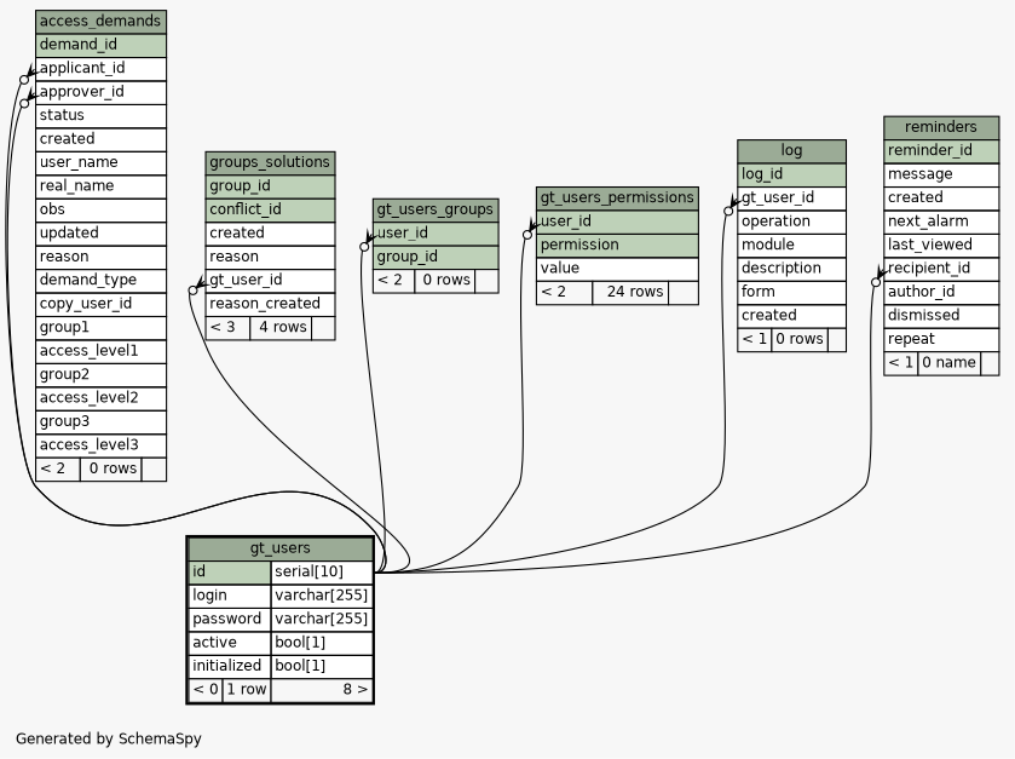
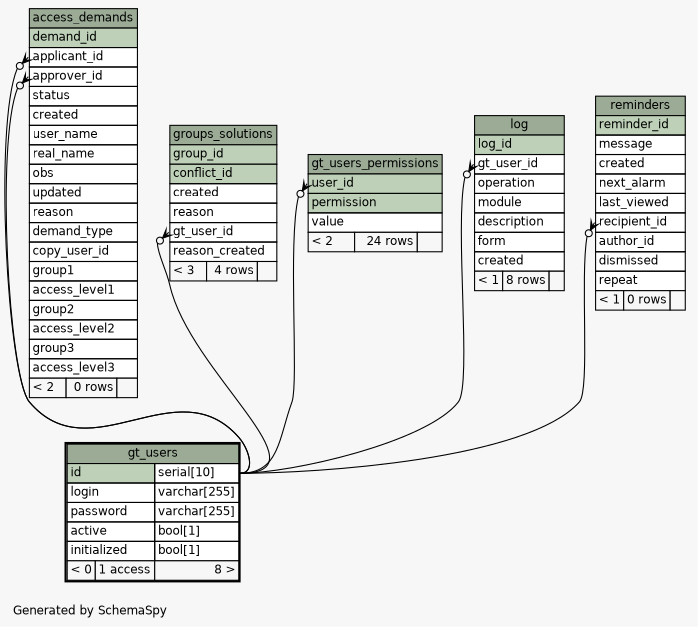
  digraph {
    bgcolor="#f7f7f7"
    fontname=Helvetica
    fontsize=11
    label="\nGenerated by SchemaSpy"
    labeljust=l
    nodesep=0.18
    rankdir=TB
    ranksep=0.46
    node [fontname=Helvetica fontsize=11 shape=plaintext]
    edge [arrowhead=none arrowsize=0.8 arrowtail=crowodot dir=back headport="id.type:e" tailport="gt_user_id:w"]
    n1 [label=<     <TABLE BORDER="0" CELLBORDER="1" CELLSPACING="0" BGCOLOR="#ffffff">       <TR><TD COLSPAN="3" BGCOLOR="#9bab96" ALIGN="CENTER">access_demands</TD></TR>       <TR><TD PORT="demand_id" COLSPAN="3" BGCOLOR="#bed1b8" ALIGN="LEFT">demand_id</TD></TR>       <TR><TD PORT="applicant_id" COLSPAN="3" ALIGN="LEFT">applicant_id</TD></TR>       <TR><TD PORT="approver_id" COLSPAN="3" ALIGN="LEFT">approver_id</TD></TR>       <TR><TD PORT="status" COLSPAN="3" ALIGN="LEFT">status</TD></TR>       <TR><TD PORT="created" COLSPAN="3" ALIGN="LEFT">created</TD></TR>       <TR><TD PORT="user_name" COLSPAN="3" ALIGN="LEFT">user_name</TD></TR>       <TR><TD PORT="real_name" COLSPAN="3" ALIGN="LEFT">real_name</TD></TR>       <TR><TD PORT="obs" COLSPAN="3" ALIGN="LEFT">obs</TD></TR>       <TR><TD PORT="updated" COLSPAN="3" ALIGN="LEFT">updated</TD></TR>       <TR><TD PORT="reason" COLSPAN="3" ALIGN="LEFT">reason</TD></TR>       <TR><TD PORT="demand_type" COLSPAN="3" ALIGN="LEFT">demand_type</TD></TR>       <TR><TD PORT="copy_user_id" COLSPAN="3" ALIGN="LEFT">copy_user_id</TD></TR>       <TR><TD PORT="group1" COLSPAN="3" ALIGN="LEFT">group1</TD></TR>       <TR><TD PORT="access_level1" COLSPAN="3" ALIGN="LEFT">access_level1</TD></TR>       <TR><TD PORT="group2" COLSPAN="3" ALIGN="LEFT">group2</TD></TR>       <TR><TD PORT="access_level2" COLSPAN="3" ALIGN="LEFT">access_level2</TD></TR>       <TR><TD PORT="group3" COLSPAN="3" ALIGN="LEFT">group3</TD></TR>       <TR><TD PORT="access_level3" COLSPAN="3" ALIGN="LEFT">access_level3</TD></TR>       <TR><TD ALIGN="LEFT" BGCOLOR="#f7f7f7">&lt; 2</TD><TD ALIGN="RIGHT" BGCOLOR="#f7f7f7">0 rows</TD><TD ALIGN="RIGHT" BGCOLOR="#f7f7f7">  </TD></TR>     </TABLE>>]
-   n2 [label=<     <TABLE BORDER="2" CELLBORDER="1" CELLSPACING="0" BGCOLOR="#ffffff">       <TR><TD COLSPAN="3" BGCOLOR="#9bab96" ALIGN="CENTER">gt_users</TD></TR>       <TR><TD PORT="id" COLSPAN="2" BGCOLOR="#bed1b8" ALIGN="LEFT">id</TD><TD PORT="id.type" ALIGN="LEFT">serial[10]</TD></TR>       <TR><TD PORT="login" COLSPAN="2" ALIGN="LEFT">login</TD><TD PORT="login.type" ALIGN="LEFT">varchar[255]</TD></TR>       <TR><TD PORT="password" COLSPAN="2" ALIGN="LEFT">password</TD><TD PORT="password.type" ALIGN="LEFT">varchar[255]</TD></TR>       <TR><TD PORT="active" COLSPAN="2" ALIGN="LEFT">active</TD><TD PORT="active.type" ALIGN="LEFT">bool[1]</TD></TR>       <TR><TD PORT="initialized" COLSPAN="2" ALIGN="LEFT">initialized</TD><TD PORT="initialized.type" ALIGN="LEFT">bool[1]</TD></TR>       <TR><TD ALIGN="LEFT" BGCOLOR="#f7f7f7">&lt; 0</TD><TD ALIGN="RIGHT" BGCOLOR="#f7f7f7">1 row</TD><TD ALIGN="RIGHT" BGCOLOR="#f7f7f7">8 &gt;</TD></TR>     </TABLE>>]
+   n2 [label=<     <TABLE BORDER="2" CELLBORDER="1" CELLSPACING="0" BGCOLOR="#ffffff">       <TR><TD COLSPAN="3" BGCOLOR="#9bab96" ALIGN="CENTER">gt_users</TD></TR>       <TR><TD PORT="id" COLSPAN="2" BGCOLOR="#bed1b8" ALIGN="LEFT">id</TD><TD PORT="id.type" ALIGN="LEFT">serial[10]</TD></TR>       <TR><TD PORT="login" COLSPAN="2" ALIGN="LEFT">login</TD><TD PORT="login.type" ALIGN="LEFT">varchar[255]</TD></TR>       <TR><TD PORT="password" COLSPAN="2" ALIGN="LEFT">password</TD><TD PORT="password.type" ALIGN="LEFT">varchar[255]</TD></TR>       <TR><TD PORT="active" COLSPAN="2" ALIGN="LEFT">active</TD><TD PORT="active.type" ALIGN="LEFT">bool[1]</TD></TR>       <TR><TD PORT="initialized" COLSPAN="2" ALIGN="LEFT">initialized</TD><TD PORT="initialized.type" ALIGN="LEFT">bool[1]</TD></TR>       <TR><TD ALIGN="LEFT" BGCOLOR="#f7f7f7">&lt; 0</TD><TD ALIGN="RIGHT" BGCOLOR="#f7f7f7">1 access</TD><TD ALIGN="RIGHT" BGCOLOR="#f7f7f7">8 &gt;</TD></TR>     </TABLE>>]
    n3 [label=<     <TABLE BORDER="0" CELLBORDER="1" CELLSPACING="0" BGCOLOR="#ffffff">       <TR><TD COLSPAN="3" BGCOLOR="#9bab96" ALIGN="CENTER">groups_solutions</TD></TR>       <TR><TD PORT="group_id" COLSPAN="3" BGCOLOR="#bed1b8" ALIGN="LEFT">group_id</TD></TR>       <TR><TD PORT="conflict_id" COLSPAN="3" BGCOLOR="#bed1b8" ALIGN="LEFT">conflict_id</TD></TR>       <TR><TD PORT="created" COLSPAN="3" ALIGN="LEFT">created</TD></TR>       <TR><TD PORT="reason" COLSPAN="3" ALIGN="LEFT">reason</TD></TR>       <TR><TD PORT="gt_user_id" COLSPAN="3" ALIGN="LEFT">gt_user_id</TD></TR>       <TR><TD PORT="reason_created" COLSPAN="3" ALIGN="LEFT">reason_created</TD></TR>       <TR><TD ALIGN="LEFT" BGCOLOR="#f7f7f7">&lt; 3</TD><TD ALIGN="RIGHT" BGCOLOR="#f7f7f7">4 rows</TD><TD ALIGN="RIGHT" BGCOLOR="#f7f7f7">  </TD></TR>     </TABLE>>]
-   n4 [label=<     <TABLE BORDER="0" CELLBORDER="1" CELLSPACING="0" BGCOLOR="#ffffff">       <TR><TD COLSPAN="3" BGCOLOR="#9bab96" ALIGN="CENTER">gt_users_groups</TD></TR>       <TR><TD PORT="user_id" COLSPAN="3" BGCOLOR="#bed1b8" ALIGN="LEFT">user_id</TD></TR>       <TR><TD PORT="group_id" COLSPAN="3" BGCOLOR="#bed1b8" ALIGN="LEFT">group_id</TD></TR>       <TR><TD ALIGN="LEFT" BGCOLOR="#f7f7f7">&lt; 2</TD><TD ALIGN="RIGHT" BGCOLOR="#f7f7f7">0 rows</TD><TD ALIGN="RIGHT" BGCOLOR="#f7f7f7">  </TD></TR>     </TABLE>>]
    n5 [label=<     <TABLE BORDER="0" CELLBORDER="1" CELLSPACING="0" BGCOLOR="#ffffff">       <TR><TD COLSPAN="3" BGCOLOR="#9bab96" ALIGN="CENTER">gt_users_permissions</TD></TR>       <TR><TD PORT="user_id" COLSPAN="3" BGCOLOR="#bed1b8" ALIGN="LEFT">user_id</TD></TR>       <TR><TD PORT="permission" COLSPAN="3" BGCOLOR="#bed1b8" ALIGN="LEFT">permission</TD></TR>       <TR><TD PORT="value" COLSPAN="3" ALIGN="LEFT">value</TD></TR>       <TR><TD ALIGN="LEFT" BGCOLOR="#f7f7f7">&lt; 2</TD><TD ALIGN="RIGHT" BGCOLOR="#f7f7f7">24 rows</TD><TD ALIGN="RIGHT" BGCOLOR="#f7f7f7">  </TD></TR>     </TABLE>>]
-   n6 [label=<     <TABLE BORDER="0" CELLBORDER="1" CELLSPACING="0" BGCOLOR="#ffffff">       <TR><TD COLSPAN="3" BGCOLOR="#9bab96" ALIGN="CENTER">log</TD></TR>       <TR><TD PORT="log_id" COLSPAN="3" BGCOLOR="#bed1b8" ALIGN="LEFT">log_id</TD></TR>       <TR><TD PORT="gt_user_id" COLSPAN="3" ALIGN="LEFT">gt_user_id</TD></TR>       <TR><TD PORT="operation" COLSPAN="3" ALIGN="LEFT">operation</TD></TR>       <TR><TD PORT="module" COLSPAN="3" ALIGN="LEFT">module</TD></TR>       <TR><TD PORT="description" COLSPAN="3" ALIGN="LEFT">description</TD></TR>       <TR><TD PORT="form" COLSPAN="3" ALIGN="LEFT">form</TD></TR>       <TR><TD PORT="created" COLSPAN="3" ALIGN="LEFT">created</TD></TR>       <TR><TD ALIGN="LEFT" BGCOLOR="#f7f7f7">&lt; 1</TD><TD ALIGN="RIGHT" BGCOLOR="#f7f7f7">0 rows</TD><TD ALIGN="RIGHT" BGCOLOR="#f7f7f7">  </TD></TR>     </TABLE>>]
-   n7 [label=<     <TABLE BORDER="0" CELLBORDER="1" CELLSPACING="0" BGCOLOR="#ffffff">       <TR><TD COLSPAN="3" BGCOLOR="#9bab96" ALIGN="CENTER">reminders</TD></TR>       <TR><TD PORT="reminder_id" COLSPAN="3" BGCOLOR="#bed1b8" ALIGN="LEFT">reminder_id</TD></TR>       <TR><TD PORT="message" COLSPAN="3" ALIGN="LEFT">message</TD></TR>       <TR><TD PORT="created" COLSPAN="3" ALIGN="LEFT">created</TD></TR>       <TR><TD PORT="next_alarm" COLSPAN="3" ALIGN="LEFT">next_alarm</TD></TR>       <TR><TD PORT="last_viewed" COLSPAN="3" ALIGN="LEFT">last_viewed</TD></TR>       <TR><TD PORT="recipient_id" COLSPAN="3" ALIGN="LEFT">recipient_id</TD></TR>       <TR><TD PORT="author_id" COLSPAN="3" ALIGN="LEFT">author_id</TD></TR>       <TR><TD PORT="dismissed" COLSPAN="3" ALIGN="LEFT">dismissed</TD></TR>       <TR><TD PORT="repeat" COLSPAN="3" ALIGN="LEFT">repeat</TD></TR>       <TR><TD ALIGN="LEFT" BGCOLOR="#f7f7f7">&lt; 1</TD><TD ALIGN="RIGHT" BGCOLOR="#f7f7f7">0 name</TD><TD ALIGN="RIGHT" BGCOLOR="#f7f7f7">  </TD></TR>     </TABLE>>]
+   n6 [label=<     <TABLE BORDER="0" CELLBORDER="1" CELLSPACING="0" BGCOLOR="#ffffff">       <TR><TD COLSPAN="3" BGCOLOR="#9bab96" ALIGN="CENTER">log</TD></TR>       <TR><TD PORT="log_id" COLSPAN="3" BGCOLOR="#bed1b8" ALIGN="LEFT">log_id</TD></TR>       <TR><TD PORT="gt_user_id" COLSPAN="3" ALIGN="LEFT">gt_user_id</TD></TR>       <TR><TD PORT="operation" COLSPAN="3" ALIGN="LEFT">operation</TD></TR>       <TR><TD PORT="module" COLSPAN="3" ALIGN="LEFT">module</TD></TR>       <TR><TD PORT="description" COLSPAN="3" ALIGN="LEFT">description</TD></TR>       <TR><TD PORT="form" COLSPAN="3" ALIGN="LEFT">form</TD></TR>       <TR><TD PORT="created" COLSPAN="3" ALIGN="LEFT">created</TD></TR>       <TR><TD ALIGN="LEFT" BGCOLOR="#f7f7f7">&lt; 1</TD><TD ALIGN="RIGHT" BGCOLOR="#f7f7f7">8 rows</TD><TD ALIGN="RIGHT" BGCOLOR="#f7f7f7">  </TD></TR>     </TABLE>>]
+   n7 [label=<     <TABLE BORDER="0" CELLBORDER="1" CELLSPACING="0" BGCOLOR="#ffffff">       <TR><TD COLSPAN="3" BGCOLOR="#9bab96" ALIGN="CENTER">reminders</TD></TR>       <TR><TD PORT="reminder_id" COLSPAN="3" BGCOLOR="#bed1b8" ALIGN="LEFT">reminder_id</TD></TR>       <TR><TD PORT="message" COLSPAN="3" ALIGN="LEFT">message</TD></TR>       <TR><TD PORT="created" COLSPAN="3" ALIGN="LEFT">created</TD></TR>       <TR><TD PORT="next_alarm" COLSPAN="3" ALIGN="LEFT">next_alarm</TD></TR>       <TR><TD PORT="last_viewed" COLSPAN="3" ALIGN="LEFT">last_viewed</TD></TR>       <TR><TD PORT="recipient_id" COLSPAN="3" ALIGN="LEFT">recipient_id</TD></TR>       <TR><TD PORT="author_id" COLSPAN="3" ALIGN="LEFT">author_id</TD></TR>       <TR><TD PORT="dismissed" COLSPAN="3" ALIGN="LEFT">dismissed</TD></TR>       <TR><TD PORT="repeat" COLSPAN="3" ALIGN="LEFT">repeat</TD></TR>       <TR><TD ALIGN="LEFT" BGCOLOR="#f7f7f7">&lt; 1</TD><TD ALIGN="RIGHT" BGCOLOR="#f7f7f7">0 rows</TD><TD ALIGN="RIGHT" BGCOLOR="#f7f7f7">  </TD></TR>     </TABLE>>]
    n1 -> n2 [tailport="applicant_id:w"]
    n1 -> n2 [tailport="approver_id:w"]
    n3 -> n2
-   n4 -> n2 [tailport="user_id:w"]
    n5 -> n2 [tailport="user_id:w"]
    n6 -> n2
    n7 -> n2 [tailport="recipient_id:w"]
  }
